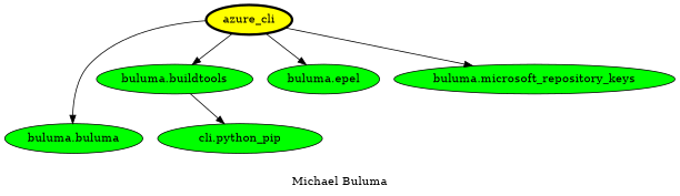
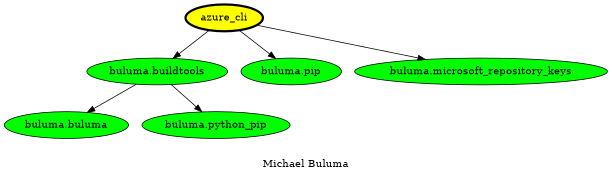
  digraph {
    label="Michael Buluma"
    node [fillcolor=green style=filled]
    azure_cli [fillcolor=yellow penwidth=3]
    n2 [label="buluma.buluma"]
    "buluma.buildtools"
-   "buluma.epel"
+   "buluma.epel" [label="buluma.pip"]
    "buluma.microsoft_repository_keys"
-   "buluma.python_pip" [label="cli.python_pip"]
-   azure_cli -> n2
+   "buluma.python_pip"
+   "buluma.buildtools" -> n2
    azure_cli -> "buluma.buildtools"
    azure_cli -> "buluma.epel"
    azure_cli -> "buluma.microsoft_repository_keys"
    "buluma.buildtools" -> "buluma.python_pip"
  }
